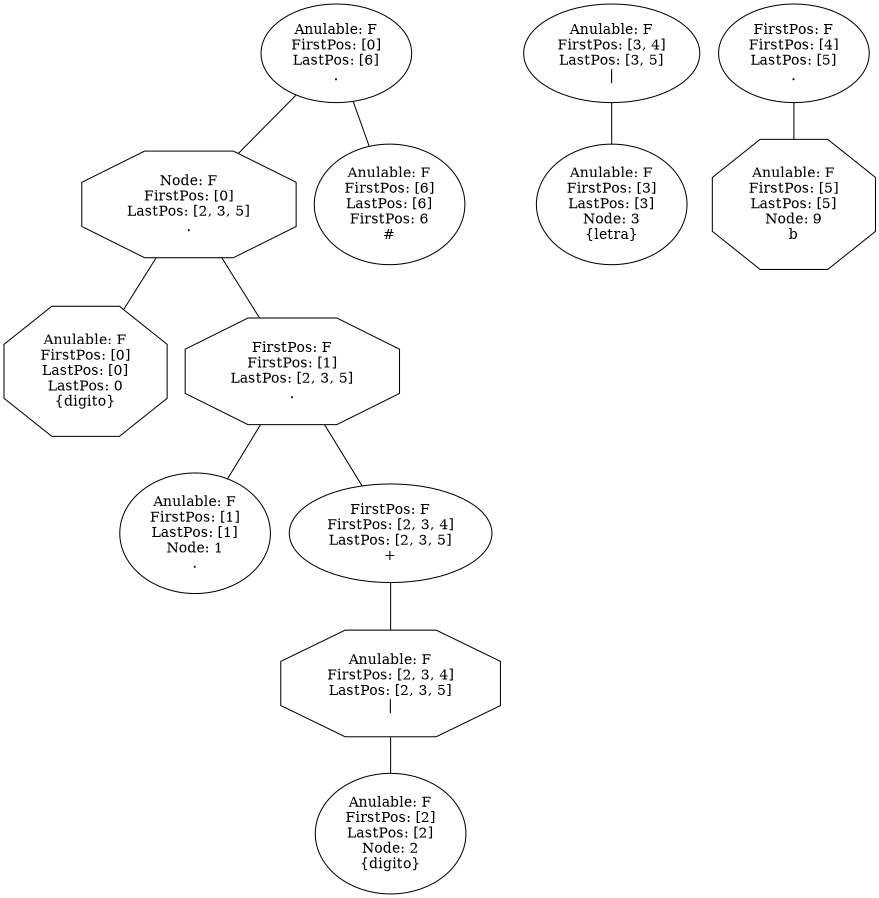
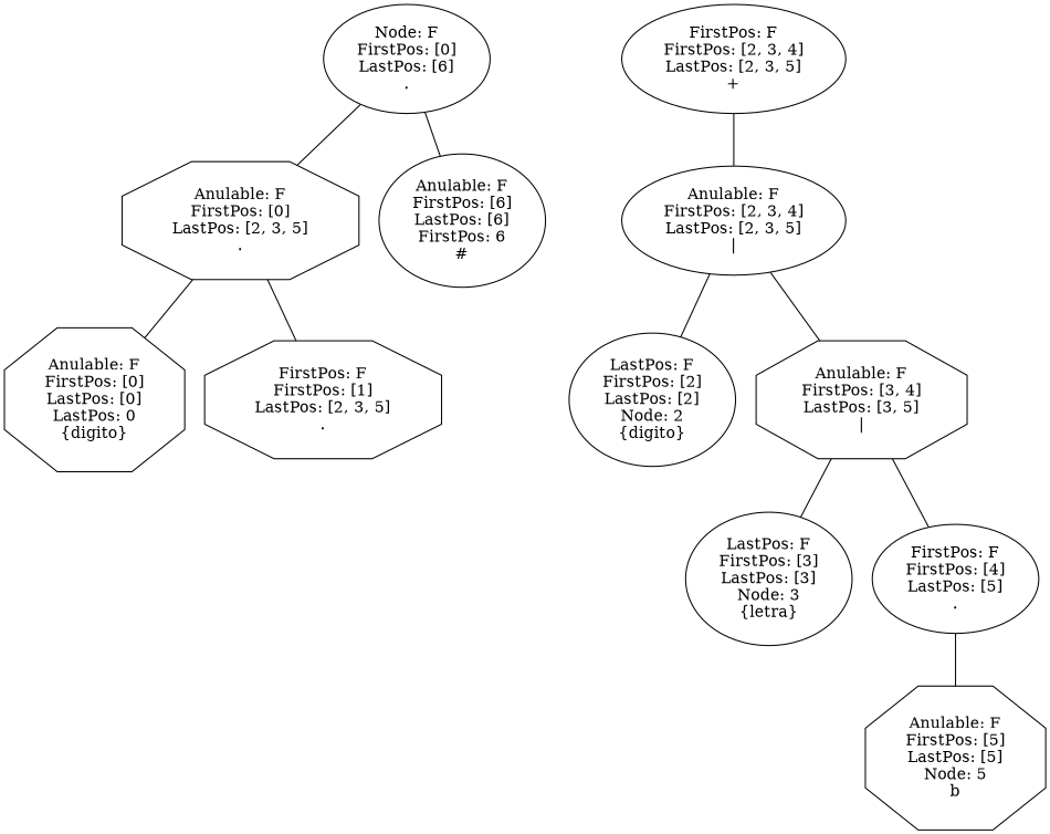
  graph {
    node [shape=ellipse]
-   n1 [height=1 label="Anulable: F\nFirstPos: [0]\nLastPos: [6]\n." width=1]
-   n2 [height=1 label="Node: F\nFirstPos: [0]\nLastPos: [2, 3, 5]\n." shape=octagon width=1]
+   n1 [height=1 label="Node: F\nFirstPos: [0]\nLastPos: [6]\n." width=1]
+   n2 [height=1 label="Anulable: F\nFirstPos: [0]\nLastPos: [2, 3, 5]\n." shape=octagon width=1]
    n3 [height=1 label="Anulable: F\nFirstPos: [6]\nLastPos: [6]\nFirstPos: 6\n#" width=1]
    n4 [height=1 label="Anulable: F\nFirstPos: [0]\nLastPos: [0]\nLastPos: 0\n{digito}" shape=octagon width=1]
    n5 [height=1 label="FirstPos: F\nFirstPos: [1]\nLastPos: [2, 3, 5]\n." shape=octagon width=1]
-   n6 [height=1 label="Anulable: F\nFirstPos: [1]\nLastPos: [1]\nNode: 1\n." width=1]
    n7 [height=1 label="FirstPos: F\nFirstPos: [2, 3, 4]\nLastPos: [2, 3, 5]\n+" width=1]
-   n8 [height=1 label="Anulable: F\nFirstPos: [2, 3, 4]\nLastPos: [2, 3, 5]\n|" shape=octagon width=1]
-   n9 [height=1 label="Anulable: F\nFirstPos: [2]\nLastPos: [2]\nNode: 2\n{digito}" width=1]
-   n10 [height=1 label="Anulable: F\nFirstPos: [3, 4]\nLastPos: [3, 5]\n|" width=1]
-   n11 [height=1 label="Anulable: F\nFirstPos: [3]\nLastPos: [3]\nNode: 3\n{letra}" width=1]
+   n8 [height=1 label="Anulable: F\nFirstPos: [2, 3, 4]\nLastPos: [2, 3, 5]\n|" width=1]
+   n9 [height=1 label="LastPos: F\nFirstPos: [2]\nLastPos: [2]\nNode: 2\n{digito}" width=1]
+   n10 [height=1 label="Anulable: F\nFirstPos: [3, 4]\nLastPos: [3, 5]\n|" shape=octagon width=1]
+   n11 [height=1 label="LastPos: F\nFirstPos: [3]\nLastPos: [3]\nNode: 3\n{letra}" width=1]
    n12 [height=1 label="FirstPos: F\nFirstPos: [4]\nLastPos: [5]\n." width=1]
-   n13 [height=1 label="Anulable: F\nFirstPos: [5]\nLastPos: [5]\nNode: 9\nb" shape=octagon width=1]
+   n13 [height=1 label="Anulable: F\nFirstPos: [5]\nLastPos: [5]\nNode: 5\nb" shape=octagon width=1]
    n1 -- n2
    n1 -- n3
    n2 -- n4
    n2 -- n5
-   n5 -- n6
-   n5 -- n7
    n7 -- n8
    n8 -- n9
+   n8 -- n10
    n10 -- n11
+   n10 -- n12
    n12 -- n13
  }
